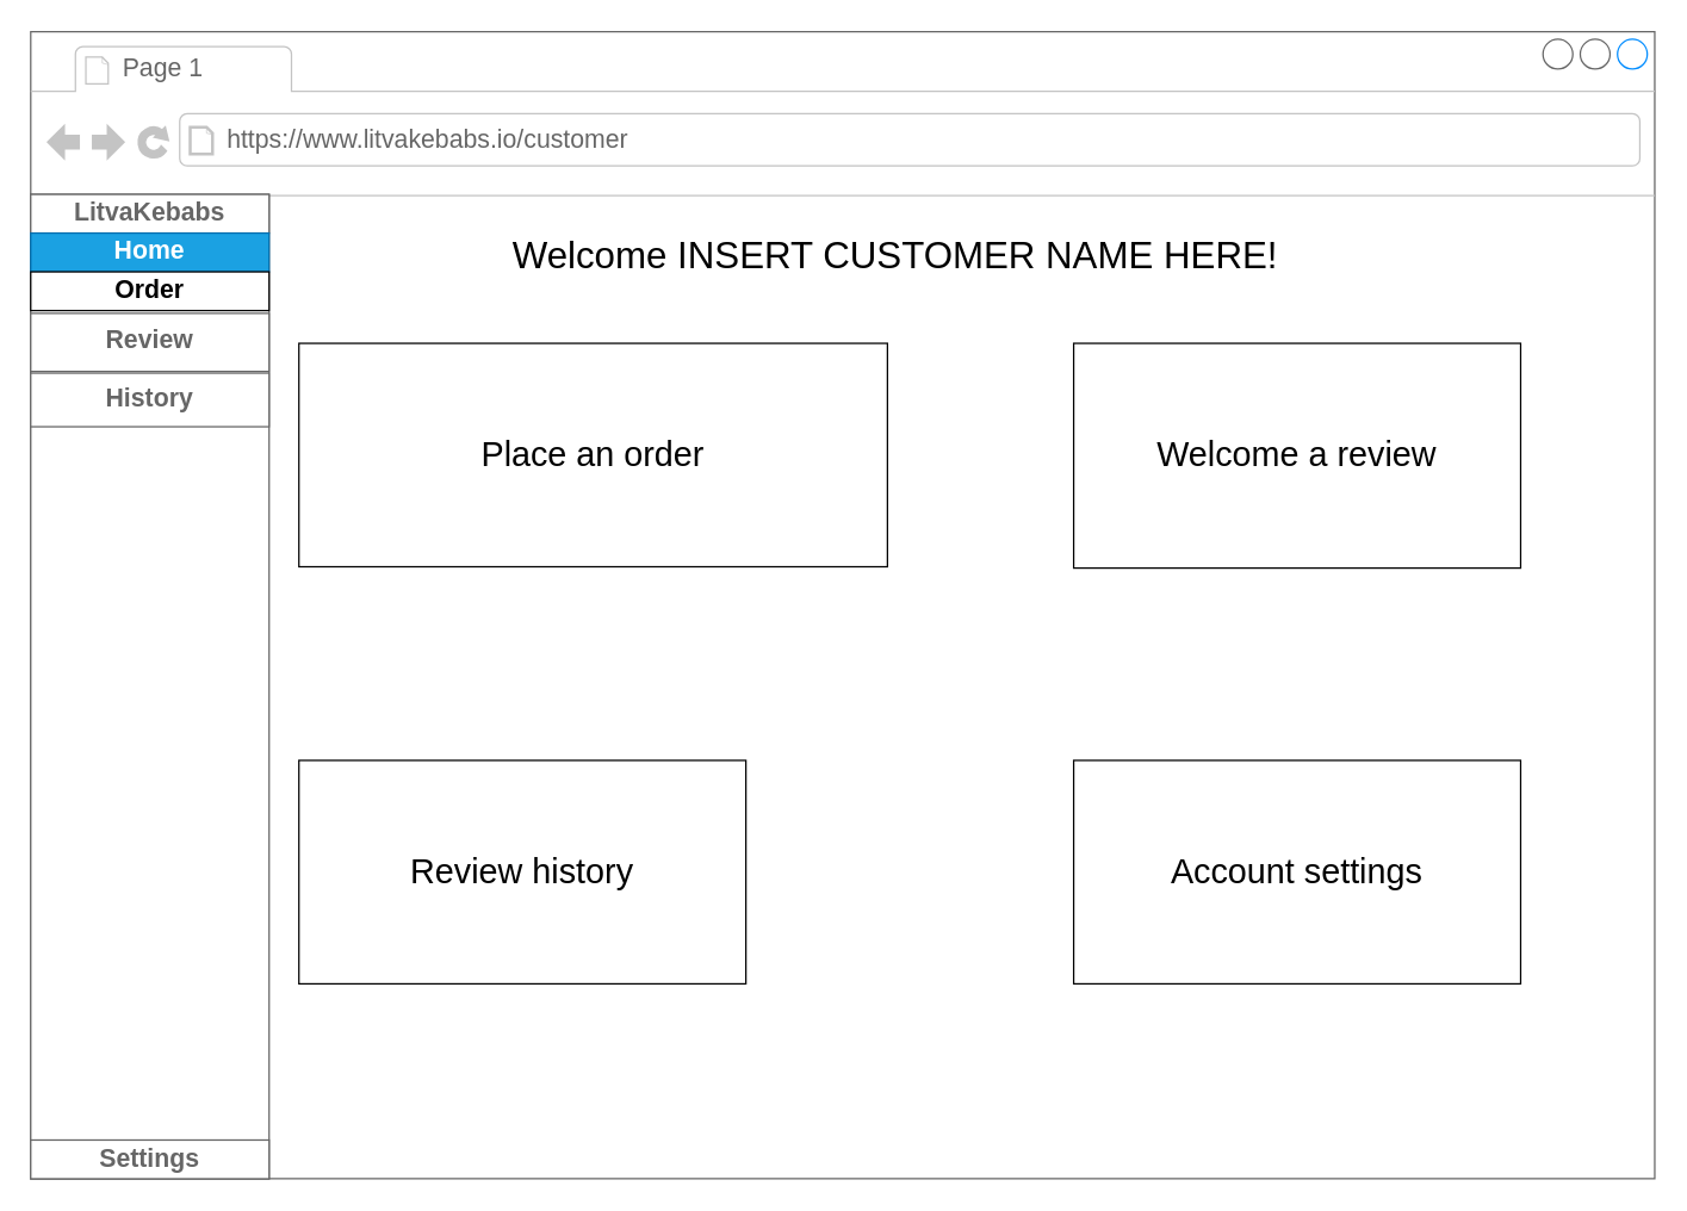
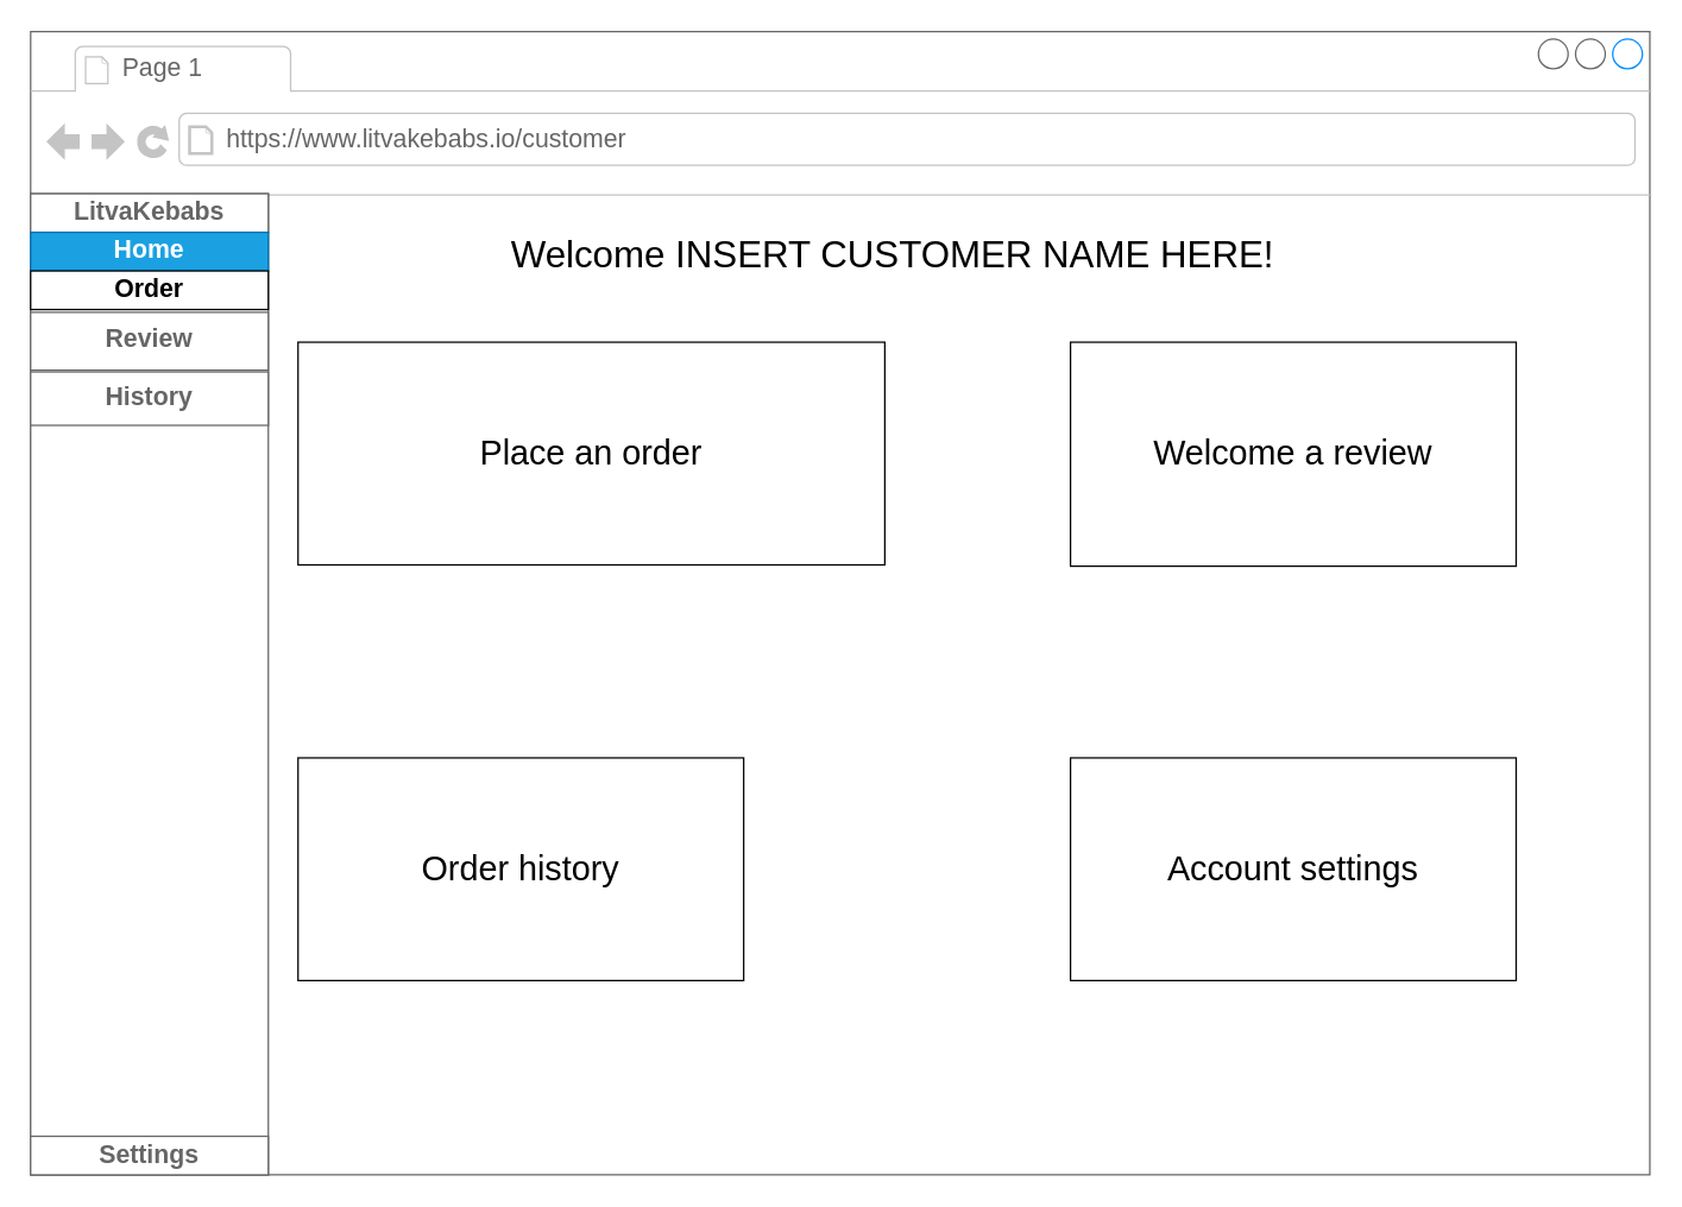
  <mxCell id="0" />
  <mxCell id="1" parent="0" />
  <mxCell id="2" value="" style="strokeWidth=1;shadow=0;dashed=0;align=center;html=1;shape=mxgraph.mockup.containers.browserWindow;rSize=0;strokeColor=#666666;strokeColor2=#008cff;strokeColor3=#c4c4c4;mainText=,;recursiveResize=0;" vertex="1" parent="1"><mxGeometry x="20" y="20.87" width="1090" height="770" as="geometry" /></mxCell>
  <mxCell id="3" value="Page 1" style="strokeWidth=1;shadow=0;dashed=0;align=center;html=1;shape=mxgraph.mockup.containers.anchor;fontSize=17;fontColor=#666666;align=left;whiteSpace=wrap;" vertex="1" parent="2"><mxGeometry x="60" y="12" width="110" height="26" as="geometry" /></mxCell>
  <mxCell id="4" value="https://www.litvakebabs.io/customer" style="strokeWidth=1;shadow=0;dashed=0;align=center;html=1;shape=mxgraph.mockup.containers.anchor;rSize=0;fontSize=17;fontColor=#666666;align=left;" vertex="1" parent="2"><mxGeometry x="130" y="60" width="250" height="26" as="geometry" /></mxCell>
  <mxCell id="5" value="&lt;font style=&quot;font-size: 25px;&quot;&gt;Welcome INSERT CUSTOMER NAME HERE!&lt;/font&gt;" style="text;html=1;align=center;verticalAlign=middle;resizable=0;points=[];autosize=1;strokeColor=none;fillColor=none;" vertex="1" parent="2"><mxGeometry x="310" y="129.13" width="540" height="40" as="geometry" /></mxCell>
  <mxCell id="6" value="" style="strokeWidth=1;shadow=0;dashed=0;align=center;html=1;shape=mxgraph.mockup.containers.rrect;rSize=0;strokeColor=#666666;" vertex="1" parent="2"><mxGeometry y="109.13" width="160" height="660.87" as="geometry" /></mxCell>
  <mxCell id="7" value="LitvaKebabs" style="strokeColor=inherit;fillColor=inherit;gradientColor=inherit;strokeWidth=1;shadow=0;dashed=0;align=center;html=1;shape=mxgraph.mockup.containers.rrect;rSize=0;fontSize=17;fontColor=#666666;fontStyle=1;resizeWidth=1;whiteSpace=wrap;" vertex="1" parent="6"><mxGeometry width="160" height="26" relative="1" as="geometry" /></mxCell>
  <mxCell id="8" value="Home" style="strokeColor=#006EAF;fillColor=#1ba1e2;strokeWidth=1;shadow=0;dashed=0;align=center;html=1;shape=mxgraph.mockup.containers.rrect;rSize=0;fontSize=17;fontStyle=1;resizeWidth=1;whiteSpace=wrap;fontColor=#ffffff;" vertex="1" parent="6"><mxGeometry width="160" height="26" relative="1" as="geometry"><mxPoint y="26" as="offset" /></mxGeometry></mxCell>
  <mxCell id="9" value="Order" style="strokeWidth=1;shadow=0;dashed=0;align=center;html=1;shape=mxgraph.mockup.containers.rrect;rSize=0;fontSize=17;fontStyle=1;resizeWidth=1;whiteSpace=wrap;" vertex="1" parent="6"><mxGeometry width="160" height="26" relative="1" as="geometry"><mxPoint y="52" as="offset" /></mxGeometry></mxCell>
  <mxCell id="10" value="Review" style="strokeColor=inherit;fillColor=inherit;gradientColor=inherit;strokeWidth=1;shadow=0;dashed=0;align=center;html=1;shape=mxgraph.mockup.containers.rrect;rSize=0;fontSize=17;fontColor=#666666;fontStyle=1;resizeWidth=1;whiteSpace=wrap;" vertex="1" parent="6"><mxGeometry y="1" width="160" height="39" relative="1" as="geometry"><mxPoint y="-581" as="offset" /></mxGeometry></mxCell>
  <mxCell id="11" value="History" style="strokeColor=inherit;fillColor=inherit;gradientColor=inherit;strokeWidth=1;shadow=0;dashed=0;align=center;html=1;shape=mxgraph.mockup.containers.rrect;rSize=0;fontSize=17;fontColor=#666666;fontStyle=1;resizeWidth=1;whiteSpace=wrap;" vertex="1" parent="6"><mxGeometry y="120" width="160" height="36" as="geometry" /></mxCell>
  <mxCell id="12" value="Settings" style="strokeColor=inherit;fillColor=inherit;gradientColor=inherit;strokeWidth=1;shadow=0;dashed=0;align=center;html=1;shape=mxgraph.mockup.containers.rrect;rSize=0;fontSize=17;fontColor=#666666;fontStyle=1;resizeWidth=1;whiteSpace=wrap;" vertex="1" parent="6"><mxGeometry y="634.87" width="160" height="26" as="geometry" /></mxCell>
  <mxCell id="13" value="&lt;font style=&quot;font-size: 23px;&quot;&gt;Place an order&lt;/font&gt;" style="rounded=0;whiteSpace=wrap;html=1;" vertex="1" parent="2"><mxGeometry x="180" y="209.13" width="395" height="150" as="geometry" /></mxCell>
  <mxCell id="14" value="&lt;span style=&quot;font-size: 23px;&quot;&gt;Welcome a review&lt;/span&gt;" style="rounded=0;whiteSpace=wrap;html=1;" vertex="1" parent="2"><mxGeometry x="700" y="209.13" width="300" height="150.87" as="geometry" /></mxCell>
- <mxCell id="15" value="&lt;font style=&quot;font-size: 23px;&quot;&gt;Review history&lt;/font&gt;" style="rounded=0;whiteSpace=wrap;html=1;" vertex="1" parent="2"><mxGeometry x="180" y="489.13" width="300" height="150" as="geometry" /></mxCell>
+ <mxCell id="15" value="&lt;font style=&quot;font-size: 23px;&quot;&gt;Order history&lt;/font&gt;" style="rounded=0;whiteSpace=wrap;html=1;" vertex="1" parent="2"><mxGeometry x="180" y="489.13" width="300" height="150" as="geometry" /></mxCell>
  <mxCell id="16" value="&lt;span style=&quot;font-size: 23px;&quot;&gt;Account settings&lt;/span&gt;" style="rounded=0;whiteSpace=wrap;html=1;" vertex="1" parent="2"><mxGeometry x="700" y="489.13" width="300" height="150" as="geometry" /></mxCell>
